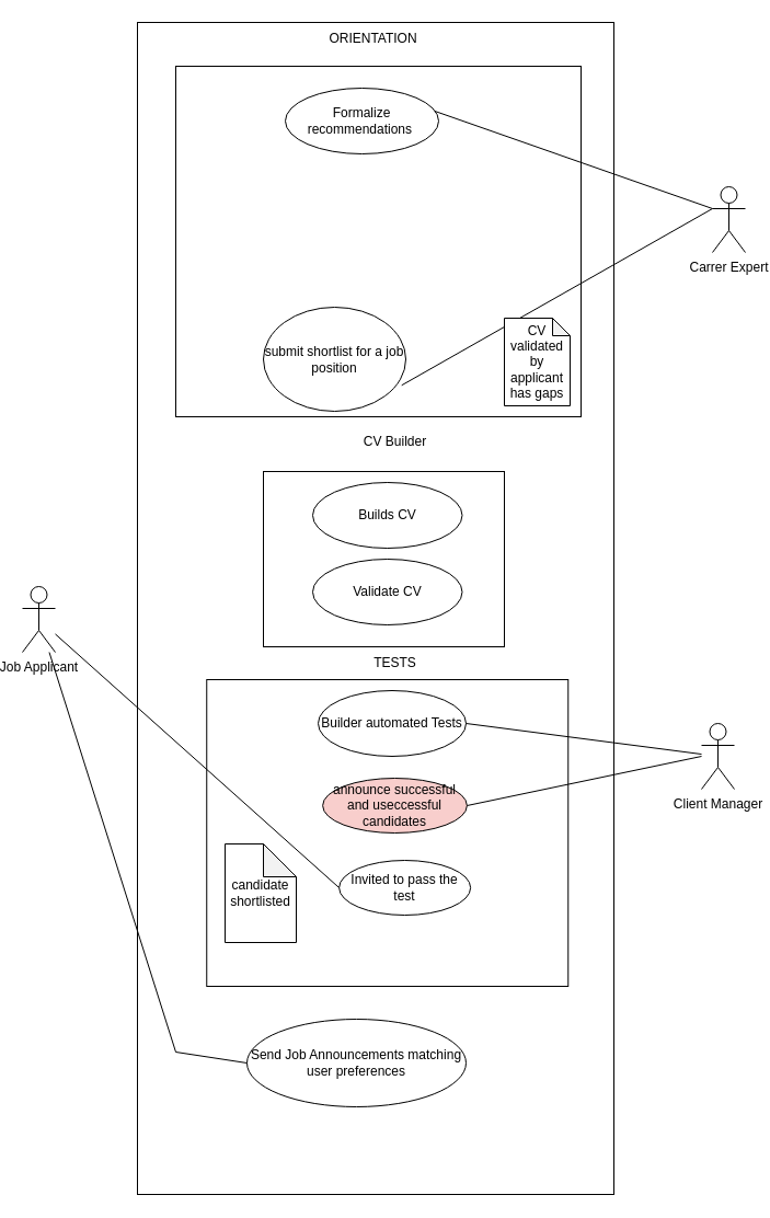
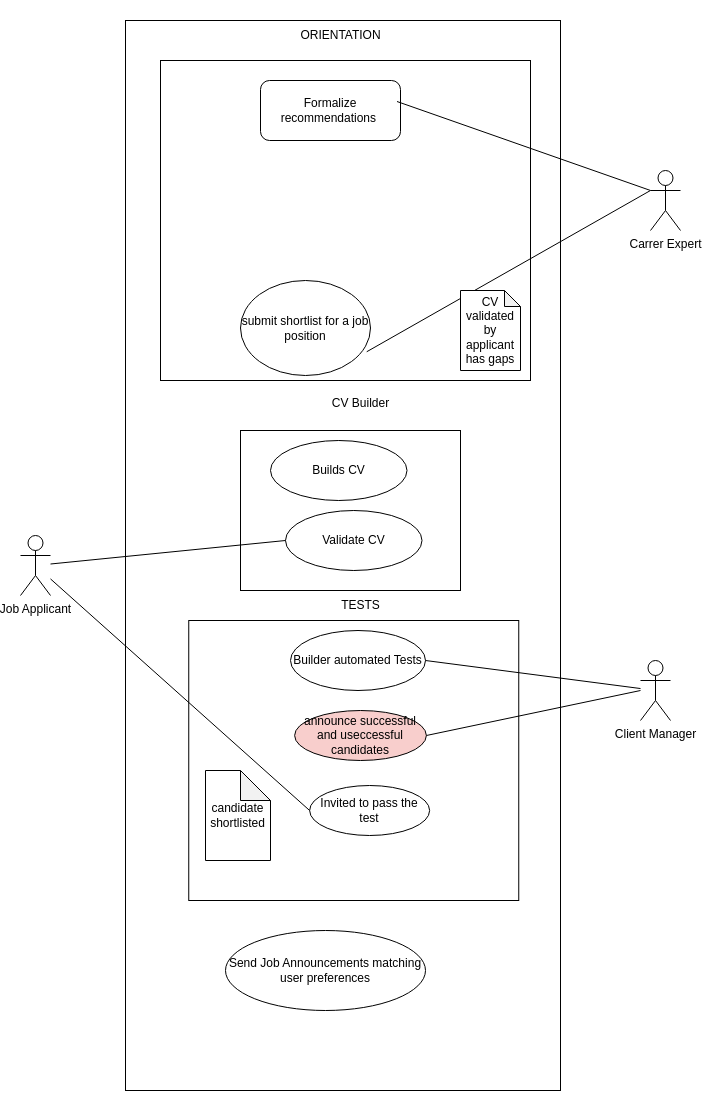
  <mxCell id="0" />
  <mxCell id="1" parent="0" />
  <mxCell id="2" value="" style="whiteSpace=wrap;html=1;" vertex="1" parent="1"><mxGeometry x="125" y="20" width="435" height="1070" as="geometry" /></mxCell>
  <mxCell id="3" value="" style="rounded=0;whiteSpace=wrap;html=1;direction=south;" vertex="1" parent="1"><mxGeometry x="160" y="60" width="370" height="320" as="geometry" /></mxCell>
- <mxCell id="4" value="Formalize recommendations&amp;nbsp;" style="ellipse;whiteSpace=wrap;html=1;" vertex="1" parent="1"><mxGeometry x="260" y="80" width="140" height="60" as="geometry" /></mxCell>
+ <mxCell id="4" value="Formalize recommendations&amp;nbsp;" style="whiteSpace=wrap;html=1;rounded=1;" vertex="1" parent="1"><mxGeometry x="260" y="80" width="140" height="60" as="geometry" /></mxCell>
  <mxCell id="5" value="Job Applicant" style="shape=umlActor;verticalLabelPosition=bottom;verticalAlign=top;html=1;outlineConnect=0;" vertex="1" parent="1"><mxGeometry x="20" y="535" width="30" height="60" as="geometry" /></mxCell>
  <mxCell id="6" value="Carrer Expert&lt;div&gt;&lt;br&gt;&lt;/div&gt;" style="shape=umlActor;verticalLabelPosition=bottom;verticalAlign=top;html=1;outlineConnect=0;" vertex="1" parent="1"><mxGeometry x="650" y="170" width="30" height="60" as="geometry" /></mxCell>
  <mxCell id="7" value="Client Manager&lt;div&gt;&lt;br&gt;&lt;/div&gt;" style="shape=umlActor;verticalLabelPosition=bottom;verticalAlign=top;html=1;outlineConnect=0;" vertex="1" parent="1"><mxGeometry x="640" y="660" width="30" height="60" as="geometry" /></mxCell>
  <mxCell id="8" value="" style="endArrow=none;html=1;rounded=0;entryX=0;entryY=0.333;entryDx=0;entryDy=0;entryPerimeter=0;exitX=0.975;exitY=0.35;exitDx=0;exitDy=0;exitPerimeter=0;" edge="1" parent="1" source="4" target="6"><mxGeometry width="50" height="50" relative="1" as="geometry"><mxPoint x="413.5" y="285" as="sourcePoint" /><mxPoint x="463.5" y="235" as="targetPoint" /></mxGeometry></mxCell>
  <mxCell id="9" value="submit shortlist for a job position" style="ellipse;whiteSpace=wrap;html=1;" vertex="1" parent="1"><mxGeometry x="240" y="280" width="130" height="95" as="geometry" /></mxCell>
  <mxCell id="10" value="" style="endArrow=none;html=1;rounded=0;exitX=0;exitY=0.333;exitDx=0;exitDy=0;exitPerimeter=0;entryX=0.971;entryY=0.75;entryDx=0;entryDy=0;entryPerimeter=0;" edge="1" parent="1" source="6" target="9"><mxGeometry width="50" height="50" relative="1" as="geometry"><mxPoint x="570" y="430" as="sourcePoint" /><mxPoint x="510" y="410" as="targetPoint" /></mxGeometry></mxCell>
  <mxCell id="11" value="CV validated by applicant has gaps" style="shape=note;whiteSpace=wrap;html=1;backgroundOutline=1;darkOpacity=0.05;size=16;" vertex="1" parent="1"><mxGeometry x="460" y="290" width="60" height="80" as="geometry" /></mxCell>
  <mxCell id="12" value="" style="rounded=0;whiteSpace=wrap;html=1;direction=south;" vertex="1" parent="1"><mxGeometry x="240" y="430" width="220" height="160" as="geometry" /></mxCell>
- <mxCell id="13" value="Builds CV" style="ellipse;whiteSpace=wrap;html=1;" vertex="1" parent="1"><mxGeometry x="285" y="440" width="136.5" height="60" as="geometry" /></mxCell>
+ <mxCell id="13" value="Builds CV" style="ellipse;whiteSpace=wrap;html=1;" vertex="1" parent="1"><mxGeometry x="270" y="440" width="136.5" height="60" as="geometry" /></mxCell>
  <mxCell id="14" value="Validate CV" style="ellipse;whiteSpace=wrap;html=1;" vertex="1" parent="1"><mxGeometry x="285" y="510" width="136.5" height="60" as="geometry" /></mxCell>
+ <mxCell id="15" value="" style="endArrow=none;html=1;rounded=0;entryX=0;entryY=0.5;entryDx=0;entryDy=0;" edge="1" parent="1" source="5" target="14"><mxGeometry width="50" height="50" relative="1" as="geometry"><mxPoint x="180" y="770" as="sourcePoint" /><mxPoint x="230" y="720" as="targetPoint" /></mxGeometry></mxCell>
  <mxCell id="16" value="ORIENTATION" style="text;html=1;align=center;verticalAlign=middle;resizable=0;points=[];autosize=1;strokeColor=none;fillColor=none;" vertex="1" parent="1"><mxGeometry x="290" y="20" width="100" height="30" as="geometry" /></mxCell>
  <mxCell id="17" value="CV Builder" style="text;html=1;align=center;verticalAlign=middle;resizable=0;points=[];autosize=1;strokeColor=none;fillColor=none;" vertex="1" parent="1"><mxGeometry x="320" y="388" width="80" height="30" as="geometry" /></mxCell>
  <mxCell id="18" value="" style="rounded=0;whiteSpace=wrap;html=1;direction=south;" vertex="1" parent="1"><mxGeometry x="188.25" y="620" width="330" height="280" as="geometry" /></mxCell>
  <mxCell id="19" value="Builder automated Tests" style="ellipse;whiteSpace=wrap;html=1;" vertex="1" parent="1"><mxGeometry x="290" y="630" width="135" height="60" as="geometry" /></mxCell>
  <mxCell id="20" value="announce successful and useccessful candidates" style="ellipse;whiteSpace=wrap;html=1;fillColor=#f8cecc;" vertex="1" parent="1"><mxGeometry x="294.13" y="710" width="131.75" height="50" as="geometry" /></mxCell>
  <mxCell id="21" value="TESTS" style="text;html=1;align=center;verticalAlign=middle;resizable=0;points=[];autosize=1;strokeColor=none;fillColor=none;" vertex="1" parent="1"><mxGeometry x="330.01" y="590" width="60" height="30" as="geometry" /></mxCell>
  <mxCell id="22" value="" style="endArrow=none;html=1;rounded=0;exitX=1;exitY=0.5;exitDx=0;exitDy=0;" edge="1" parent="1" source="19" target="7"><mxGeometry width="50" height="50" relative="1" as="geometry"><mxPoint x="530" y="670" as="sourcePoint" /><mxPoint x="580" y="620" as="targetPoint" /></mxGeometry></mxCell>
  <mxCell id="23" value="" style="endArrow=none;html=1;rounded=0;exitX=1;exitY=0.5;exitDx=0;exitDy=0;" edge="1" parent="1" source="20"><mxGeometry width="50" height="50" relative="1" as="geometry"><mxPoint x="530" y="750" as="sourcePoint" /><mxPoint x="640" y="690" as="targetPoint" /></mxGeometry></mxCell>
  <mxCell id="24" value="Invited to pass the test" style="ellipse;whiteSpace=wrap;html=1;" vertex="1" parent="1"><mxGeometry x="309.13" y="785" width="120" height="50" as="geometry" /></mxCell>
  <mxCell id="25" value="" style="endArrow=none;html=1;rounded=0;exitX=0;exitY=0.5;exitDx=0;exitDy=0;" edge="1" parent="1" source="24" target="5"><mxGeometry width="50" height="50" relative="1" as="geometry"><mxPoint x="100" y="670" as="sourcePoint" /><mxPoint x="150" y="620" as="targetPoint" /></mxGeometry></mxCell>
  <mxCell id="26" value="candidate shortlisted" style="shape=note;whiteSpace=wrap;html=1;backgroundOutline=1;darkOpacity=0.05;" vertex="1" parent="1"><mxGeometry x="205" y="770" width="65" height="90" as="geometry" /></mxCell>
  <mxCell id="27" value="Send Job Announcements matching user preferences" style="ellipse;whiteSpace=wrap;html=1;" vertex="1" parent="1"><mxGeometry x="225" y="930" width="200" height="80" as="geometry" /></mxCell>
- <mxCell id="28" value="" style="endArrow=none;html=1;rounded=0;entryX=0;entryY=0.5;entryDx=0;entryDy=0;" edge="1" parent="1" source="5" target="27"><mxGeometry width="50" height="50" relative="1" as="geometry"><mxPoint x="350" y="660" as="sourcePoint" /><mxPoint x="400" y="610" as="targetPoint" /><Array as="points"><mxPoint x="160" y="960" /></Array></mxGeometry></mxCell>
